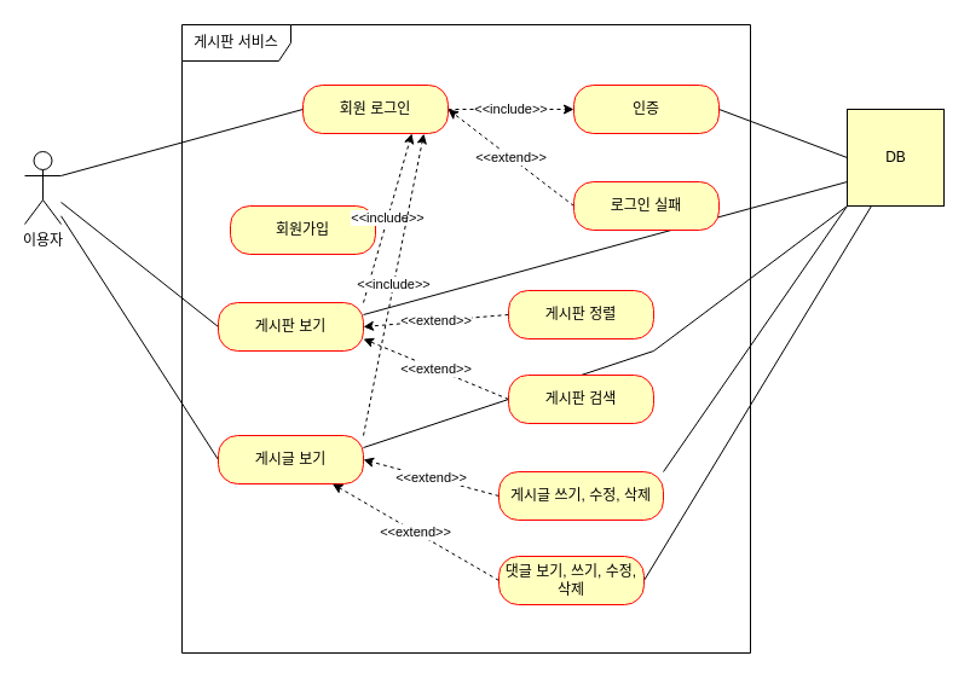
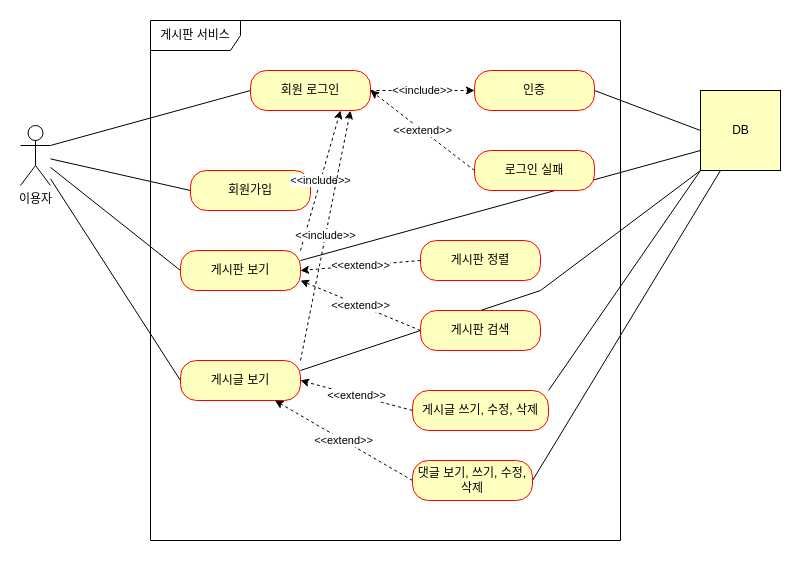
  <mxCell id="0" />
  <mxCell id="1" parent="0" />
  <mxCell id="2" value="이용자" style="shape=umlActor;verticalLabelPosition=bottom;verticalAlign=top;html=1;" vertex="1" parent="1"><mxGeometry x="20" y="125" width="30" height="60" as="geometry" /></mxCell>
  <mxCell id="3" value="게시판 서비스" style="shape=umlFrame;whiteSpace=wrap;html=1;width=90;height=30;" vertex="1" parent="1"><mxGeometry x="150" y="20" width="470" height="520" as="geometry" /></mxCell>
+ <mxCell id="4" style="rounded=0;orthogonalLoop=1;jettySize=auto;html=1;exitX=0;exitY=0.5;exitDx=0;exitDy=0;endArrow=none;endFill=0;" edge="1" parent="1" source="5" target="2"><mxGeometry relative="1" as="geometry" /></mxCell>
  <mxCell id="5" value="회원가입" style="rounded=1;whiteSpace=wrap;html=1;arcSize=40;fontColor=#000000;fillColor=#ffffc0;strokeColor=#ff0000;" vertex="1" parent="1"><mxGeometry x="190" y="170" width="120" height="40" as="geometry" /></mxCell>
  <mxCell id="6" style="edgeStyle=none;rounded=0;orthogonalLoop=1;jettySize=auto;html=1;exitX=0;exitY=0.5;exitDx=0;exitDy=0;endArrow=none;endFill=0;" edge="1" parent="1" source="9" target="2"><mxGeometry relative="1" as="geometry" /></mxCell>
  <mxCell id="7" value="&amp;lt;&amp;lt;include&amp;gt;&amp;gt;" style="edgeStyle=none;rounded=0;orthogonalLoop=1;jettySize=auto;html=1;exitX=1;exitY=0;exitDx=0;exitDy=0;entryX=0.75;entryY=1;entryDx=0;entryDy=0;dashed=1;endArrow=classic;endFill=1;" edge="1" parent="1" source="9" target="16"><mxGeometry relative="1" as="geometry" /></mxCell>
  <mxCell id="8" style="edgeStyle=none;rounded=0;orthogonalLoop=1;jettySize=auto;html=1;exitX=1;exitY=0.25;exitDx=0;exitDy=0;entryX=0;entryY=0.75;entryDx=0;entryDy=0;endArrow=none;endFill=0;" edge="1" parent="1" source="9" target="31"><mxGeometry relative="1" as="geometry" /></mxCell>
  <mxCell id="9" value="게시판 보기" style="rounded=1;whiteSpace=wrap;html=1;arcSize=40;fontColor=#000000;fillColor=#ffffc0;strokeColor=#ff0000;" vertex="1" parent="1"><mxGeometry x="180" y="250" width="120" height="40" as="geometry" /></mxCell>
  <mxCell id="10" style="edgeStyle=none;rounded=0;orthogonalLoop=1;jettySize=auto;html=1;exitX=0;exitY=0.5;exitDx=0;exitDy=0;endArrow=none;endFill=0;" edge="1" parent="1" source="13" target="2"><mxGeometry relative="1" as="geometry" /></mxCell>
  <mxCell id="11" value="&amp;lt;&amp;lt;include&amp;gt;&amp;gt;" style="edgeStyle=none;rounded=0;orthogonalLoop=1;jettySize=auto;html=1;exitX=1;exitY=0;exitDx=0;exitDy=0;entryX=0.833;entryY=1.005;entryDx=0;entryDy=0;entryPerimeter=0;dashed=1;endArrow=classic;endFill=1;" edge="1" parent="1" source="13" target="16"><mxGeometry relative="1" as="geometry" /></mxCell>
  <mxCell id="12" style="edgeStyle=none;rounded=0;orthogonalLoop=1;jettySize=auto;html=1;exitX=1;exitY=0.25;exitDx=0;exitDy=0;entryX=0;entryY=1;entryDx=0;entryDy=0;endArrow=none;endFill=0;" edge="1" parent="1" source="13" target="31"><mxGeometry relative="1" as="geometry"><Array as="points"><mxPoint x="540" y="290" /></Array></mxGeometry></mxCell>
  <mxCell id="13" value="게시글 보기" style="rounded=1;whiteSpace=wrap;html=1;arcSize=40;fontColor=#000000;fillColor=#ffffc0;strokeColor=#ff0000;" vertex="1" parent="1"><mxGeometry x="180" y="360" width="120" height="40" as="geometry" /></mxCell>
  <mxCell id="14" style="edgeStyle=none;rounded=0;orthogonalLoop=1;jettySize=auto;html=1;exitX=0;exitY=0.5;exitDx=0;exitDy=0;entryX=1;entryY=0.333;entryDx=0;entryDy=0;entryPerimeter=0;endArrow=none;endFill=0;" edge="1" parent="1" source="16" target="2"><mxGeometry relative="1" as="geometry" /></mxCell>
  <mxCell id="15" value="&amp;lt;&amp;lt;include&amp;gt;&amp;gt;" style="edgeStyle=none;rounded=0;orthogonalLoop=1;jettySize=auto;html=1;exitX=1;exitY=0.5;exitDx=0;exitDy=0;entryX=0;entryY=0.5;entryDx=0;entryDy=0;endArrow=classic;endFill=1;dashed=1;" edge="1" parent="1" source="16" target="18"><mxGeometry relative="1" as="geometry" /></mxCell>
  <mxCell id="16" value="회원 로그인" style="rounded=1;whiteSpace=wrap;html=1;arcSize=40;fontColor=#000000;fillColor=#ffffc0;strokeColor=#ff0000;" vertex="1" parent="1"><mxGeometry x="250" y="70" width="120" height="40" as="geometry" /></mxCell>
  <mxCell id="17" style="edgeStyle=none;rounded=0;orthogonalLoop=1;jettySize=auto;html=1;exitX=1;exitY=0.5;exitDx=0;exitDy=0;entryX=0;entryY=0.5;entryDx=0;entryDy=0;endArrow=none;endFill=0;" edge="1" parent="1" source="18" target="31"><mxGeometry relative="1" as="geometry" /></mxCell>
  <mxCell id="18" value="인증" style="rounded=1;whiteSpace=wrap;html=1;arcSize=40;fontColor=#000000;fillColor=#ffffc0;strokeColor=#ff0000;" vertex="1" parent="1"><mxGeometry x="474" y="70" width="120" height="40" as="geometry" /></mxCell>
  <mxCell id="19" value="&amp;lt;&amp;lt;extend&amp;gt;&amp;gt;" style="edgeStyle=none;rounded=0;orthogonalLoop=1;jettySize=auto;html=1;exitX=0;exitY=0.5;exitDx=0;exitDy=0;entryX=1;entryY=0.5;entryDx=0;entryDy=0;dashed=1;endArrow=classic;endFill=1;" edge="1" parent="1" source="20" target="16"><mxGeometry relative="1" as="geometry" /></mxCell>
  <mxCell id="20" value="로그인 실패" style="rounded=1;whiteSpace=wrap;html=1;arcSize=40;fontColor=#000000;fillColor=#ffffc0;strokeColor=#ff0000;" vertex="1" parent="1"><mxGeometry x="474" y="150" width="120" height="40" as="geometry" /></mxCell>
  <mxCell id="21" value="&amp;lt;&amp;lt;extend&amp;gt;&amp;gt;" style="edgeStyle=none;rounded=0;orthogonalLoop=1;jettySize=auto;html=1;exitX=0;exitY=0.5;exitDx=0;exitDy=0;entryX=1;entryY=0.5;entryDx=0;entryDy=0;dashed=1;endArrow=classic;endFill=1;" edge="1" parent="1" source="22" target="9"><mxGeometry relative="1" as="geometry" /></mxCell>
  <mxCell id="22" value="게시판 정렬" style="rounded=1;whiteSpace=wrap;html=1;arcSize=40;fontColor=#000000;fillColor=#ffffc0;strokeColor=#ff0000;" vertex="1" parent="1"><mxGeometry x="420" y="240" width="120" height="40" as="geometry" /></mxCell>
  <mxCell id="23" value="&amp;lt;&amp;lt;extend&amp;gt;&amp;gt;" style="edgeStyle=none;rounded=0;orthogonalLoop=1;jettySize=auto;html=1;exitX=0;exitY=0.5;exitDx=0;exitDy=0;entryX=1;entryY=0.75;entryDx=0;entryDy=0;dashed=1;endArrow=classic;endFill=1;" edge="1" parent="1" source="24" target="9"><mxGeometry relative="1" as="geometry" /></mxCell>
  <mxCell id="24" value="게시판 검색" style="rounded=1;whiteSpace=wrap;html=1;arcSize=40;fontColor=#000000;fillColor=#ffffc0;strokeColor=#ff0000;" vertex="1" parent="1"><mxGeometry x="420" y="310" width="120" height="40" as="geometry" /></mxCell>
  <mxCell id="25" value="&amp;lt;&amp;lt;extend&amp;gt;&amp;gt;" style="edgeStyle=none;rounded=0;orthogonalLoop=1;jettySize=auto;html=1;exitX=0;exitY=0.5;exitDx=0;exitDy=0;entryX=1;entryY=0.5;entryDx=0;entryDy=0;dashed=1;endArrow=classic;endFill=1;" edge="1" parent="1" source="27" target="13"><mxGeometry relative="1" as="geometry" /></mxCell>
  <mxCell id="26" style="edgeStyle=none;rounded=0;orthogonalLoop=1;jettySize=auto;html=1;exitX=1;exitY=0;exitDx=0;exitDy=0;entryX=0;entryY=1;entryDx=0;entryDy=0;endArrow=none;endFill=0;" edge="1" parent="1" source="27" target="31"><mxGeometry relative="1" as="geometry" /></mxCell>
  <mxCell id="27" value="게시글 쓰기, 수정, 삭제" style="rounded=1;whiteSpace=wrap;html=1;arcSize=40;fontColor=#000000;fillColor=#ffffc0;strokeColor=#ff0000;" vertex="1" parent="1"><mxGeometry x="412" y="390" width="136" height="40" as="geometry" /></mxCell>
  <mxCell id="28" value="&amp;lt;&amp;lt;extend&amp;gt;&amp;gt;" style="edgeStyle=none;rounded=0;orthogonalLoop=1;jettySize=auto;html=1;exitX=0;exitY=0.5;exitDx=0;exitDy=0;dashed=1;endArrow=classic;endFill=1;" edge="1" parent="1" source="30" target="13"><mxGeometry relative="1" as="geometry" /></mxCell>
  <mxCell id="29" style="edgeStyle=none;rounded=0;orthogonalLoop=1;jettySize=auto;html=1;exitX=1;exitY=0.5;exitDx=0;exitDy=0;entryX=0.25;entryY=1;entryDx=0;entryDy=0;endArrow=none;endFill=0;" edge="1" parent="1" source="30" target="31"><mxGeometry relative="1" as="geometry" /></mxCell>
  <mxCell id="30" value="댓글 보기, 쓰기, 수정, 삭제" style="rounded=1;whiteSpace=wrap;html=1;arcSize=40;fontColor=#000000;fillColor=#ffffc0;strokeColor=#ff0000;" vertex="1" parent="1"><mxGeometry x="412" y="460" width="120" height="40" as="geometry" /></mxCell>
  <mxCell id="31" value="DB" style="html=1;dropTarget=0;fillColor=#ffffc0;" vertex="1" parent="1"><mxGeometry x="700" y="90" width="80" height="80" as="geometry" /></mxCell>
